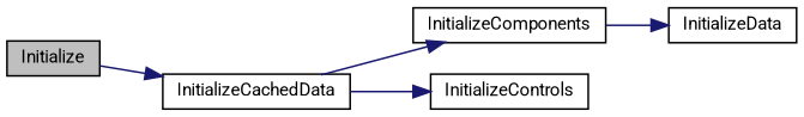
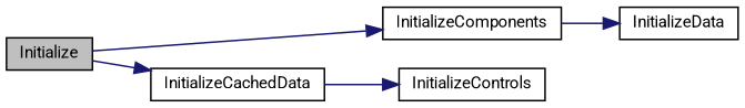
  digraph {
    fontname=Roboto
    rankdir=LR
    node [color=black fillcolor=white fontname=Roboto fontsize=10 shape=record style=filled]
    edge [color=midnightblue fontname=Roboto fontsize=10 labelfontname=Helvetica labelfontsize=10 style=solid]
    n1 [fillcolor=grey75 fontcolor=black height=0.2 label=Initialize width=0.4]
    n2 [height=0.2 label=InitializeCachedData width=0.4]
    n3 [height=0.2 label=InitializeComponents width=0.4]
    n4 [height=0.2 label=InitializeControls width=0.4]
    n5 [height=0.2 label=InitializeData width=0.4]
    n1 -> n2
-   n2 -> n3
+   n1 -> n3
    n2 -> n4
    n3 -> n5
  }
